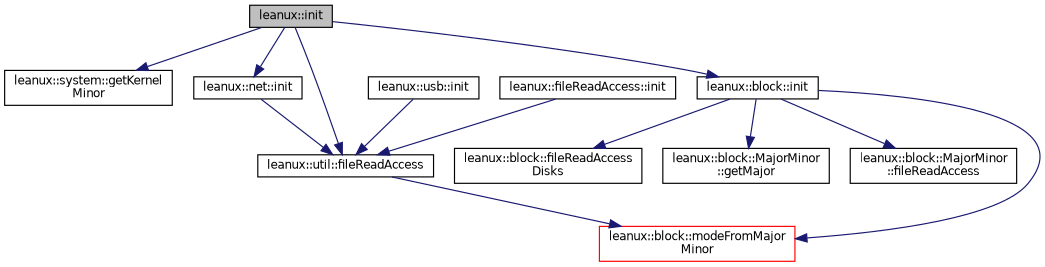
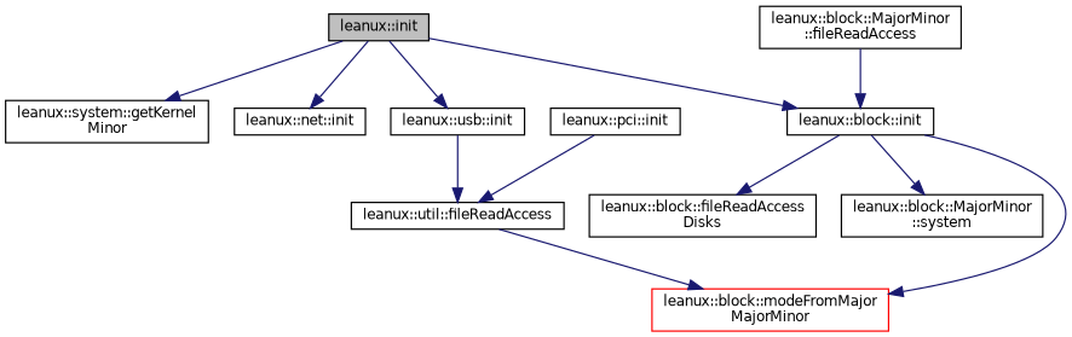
  digraph {
    rankdir=TB
    node [color=black fontname=Helvetica fontsize=10 shape=record]
    edge [color=midnightblue fontname=Helvetica fontsize=10 labelfontname=Helvetica labelfontsize=10 style=solid]
    n1 [fillcolor=grey75 fontcolor=black height=0.2 label="leanux::init" style=filled width=0.4]
    n2 [height=0.2 label="leanux::system::getKernel\lMinor" width=0.4]
    n3 [height=0.2 label="leanux::net::init" width=0.4]
    n4 [height=0.2 label="leanux::usb::init" width=0.4]
    n5 [height=0.2 label="leanux::block::init" width=0.4]
    n6 [height=0.2 label="leanux::util::fileReadAccess" width=0.4]
-   n7 [height=0.2 label="leanux::fileReadAccess::init" width=0.4]
+   n7 [height=0.2 label="leanux::pci::init" width=0.4]
    n8 [height=0.2 label="leanux::block::fileReadAccess\lDisks" width=0.4]
-   n9 [height=0.2 label="leanux::block::MajorMinor\l::getMajor" width=0.4]
+   n9 [height=0.2 label="leanux::block::MajorMinor\l::system" width=0.4]
    n10 [height=0.2 label="leanux::block::MajorMinor\l::fileReadAccess" width=0.4]
-   n11 [color=red height=0.2 label="leanux::block::modeFromMajor\lMinor" width=0.4]
+   n11 [color=red height=0.2 label="leanux::block::modeFromMajor\lMajorMinor" width=0.4]
    n1 -> n2
    n1 -> n3
-   n1 -> n6
+   n1 -> n4
    n1 -> n5
-   n3 -> n6
    n4 -> n6
    n5 -> n8
    n5 -> n9
-   n5 -> n10
+   n10 -> n5
    n5 -> n11
    n6 -> n11
    n7 -> n6
  }
